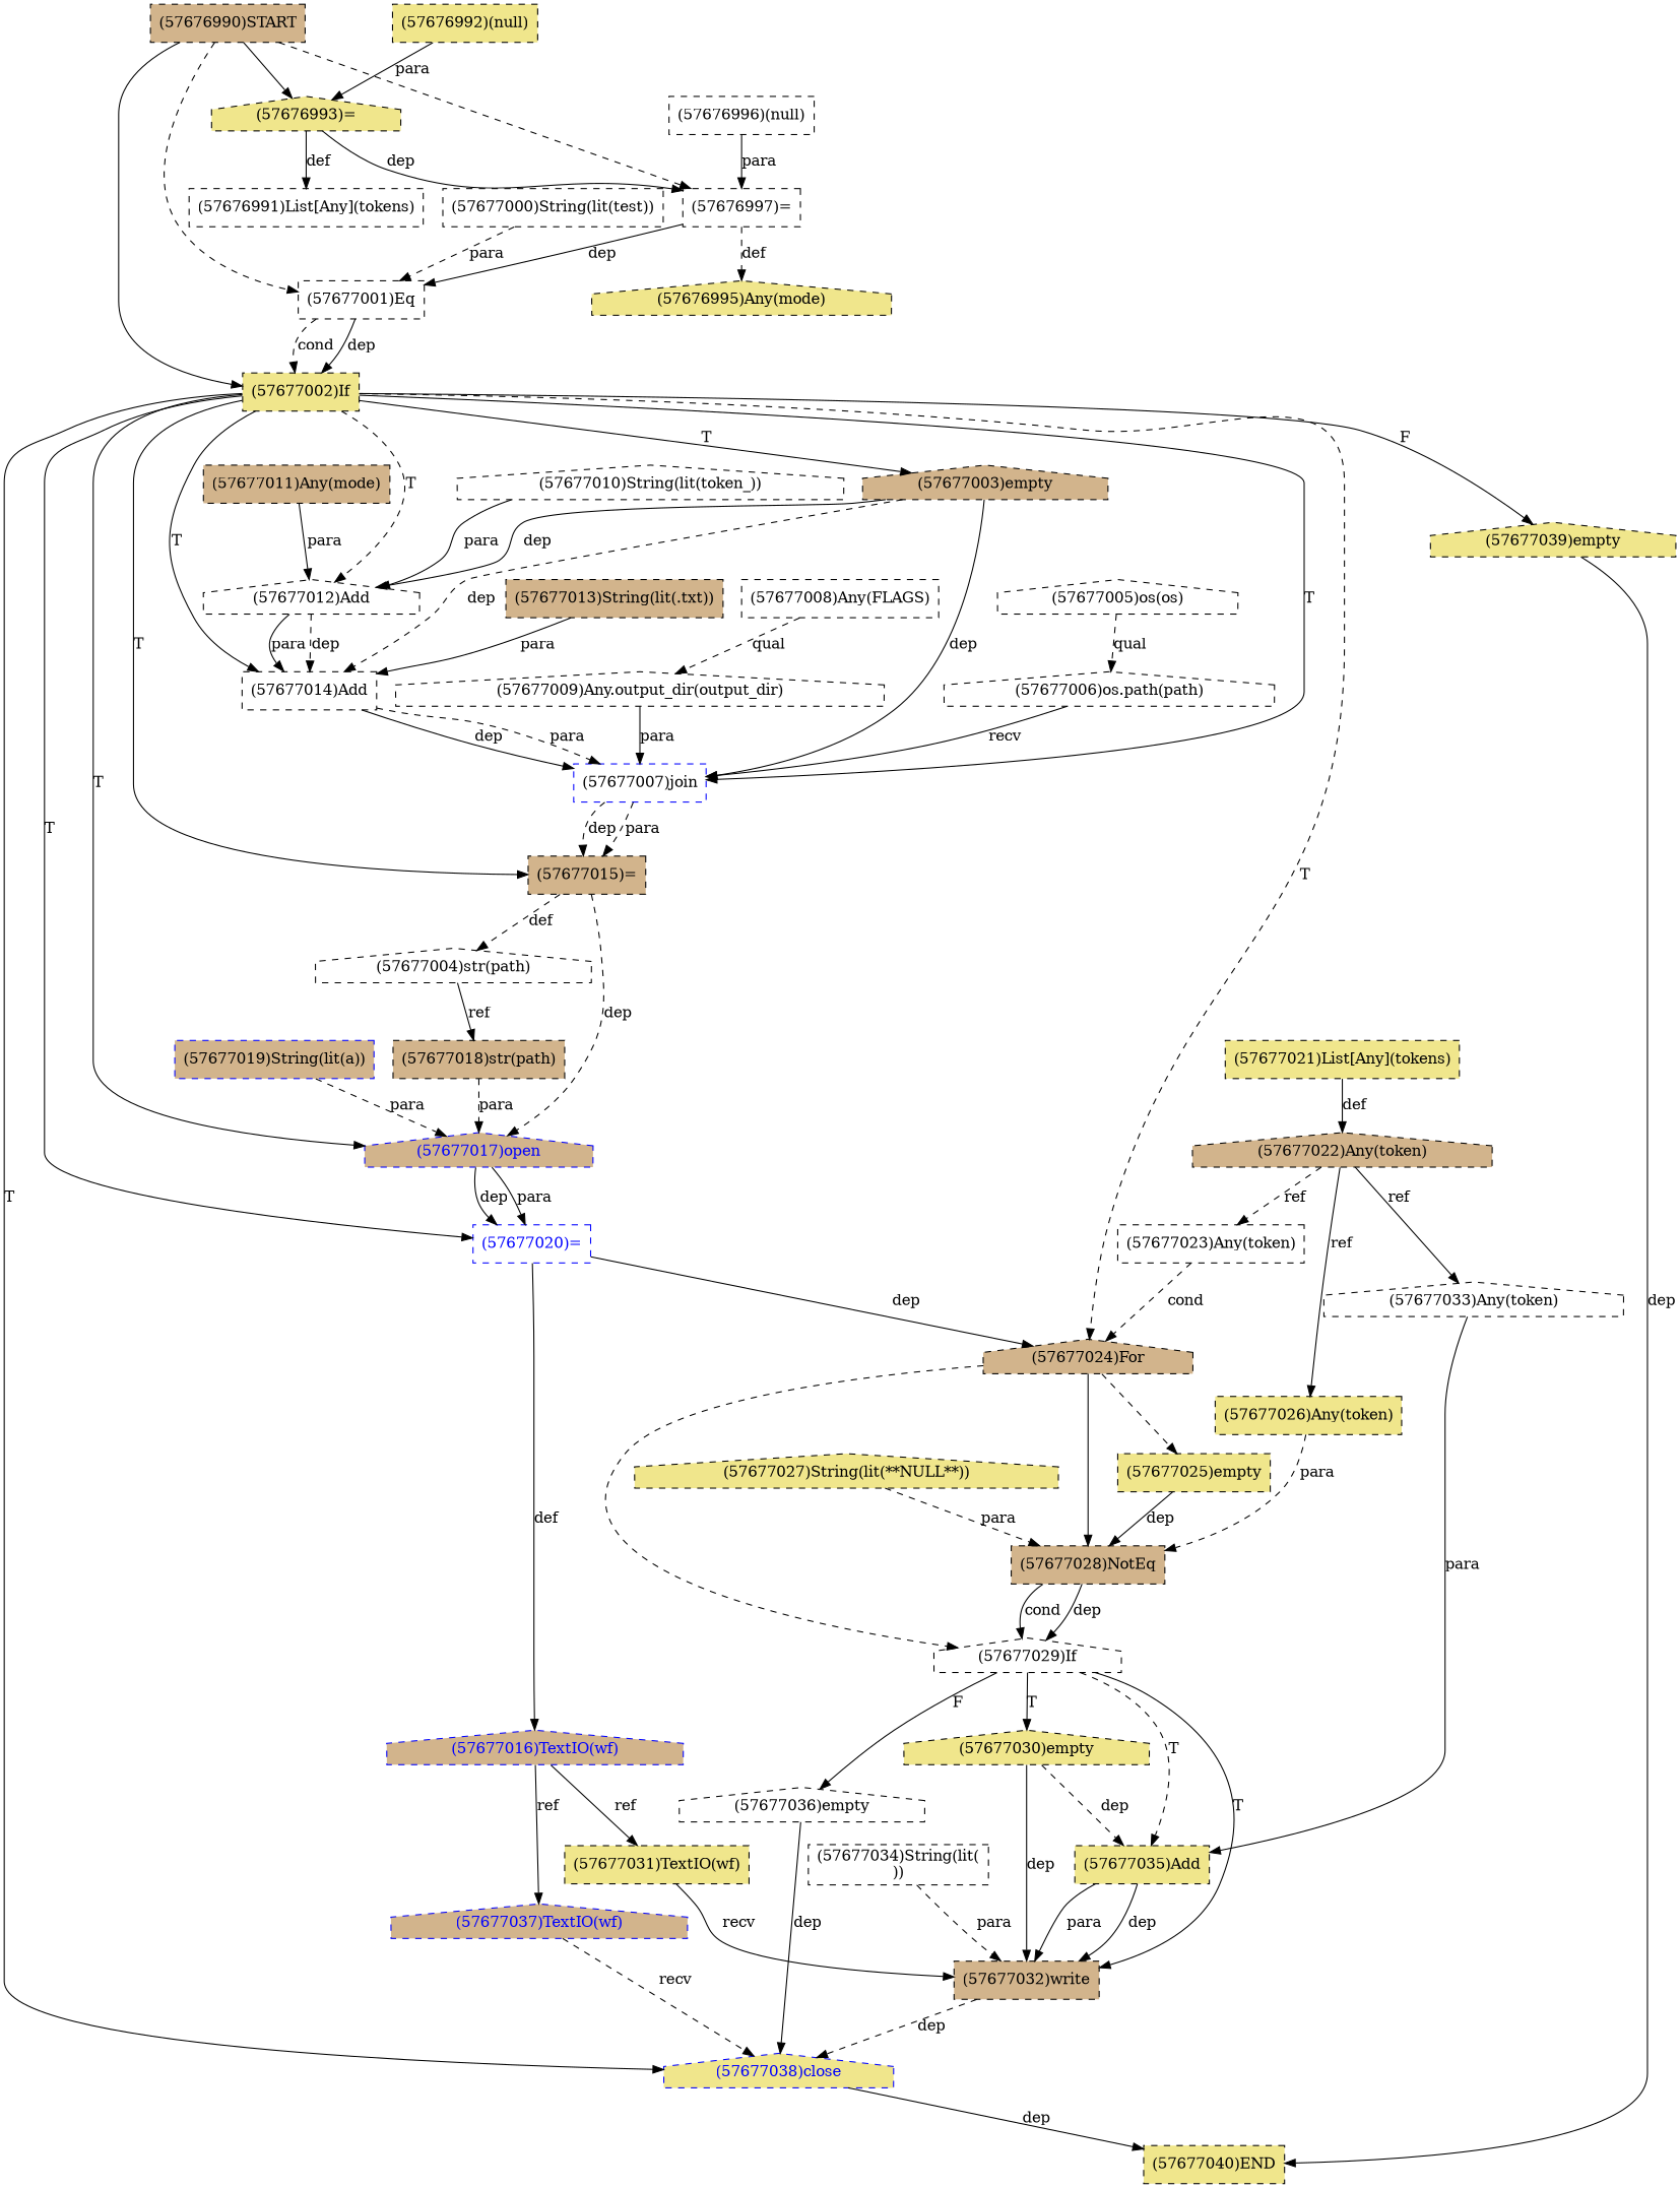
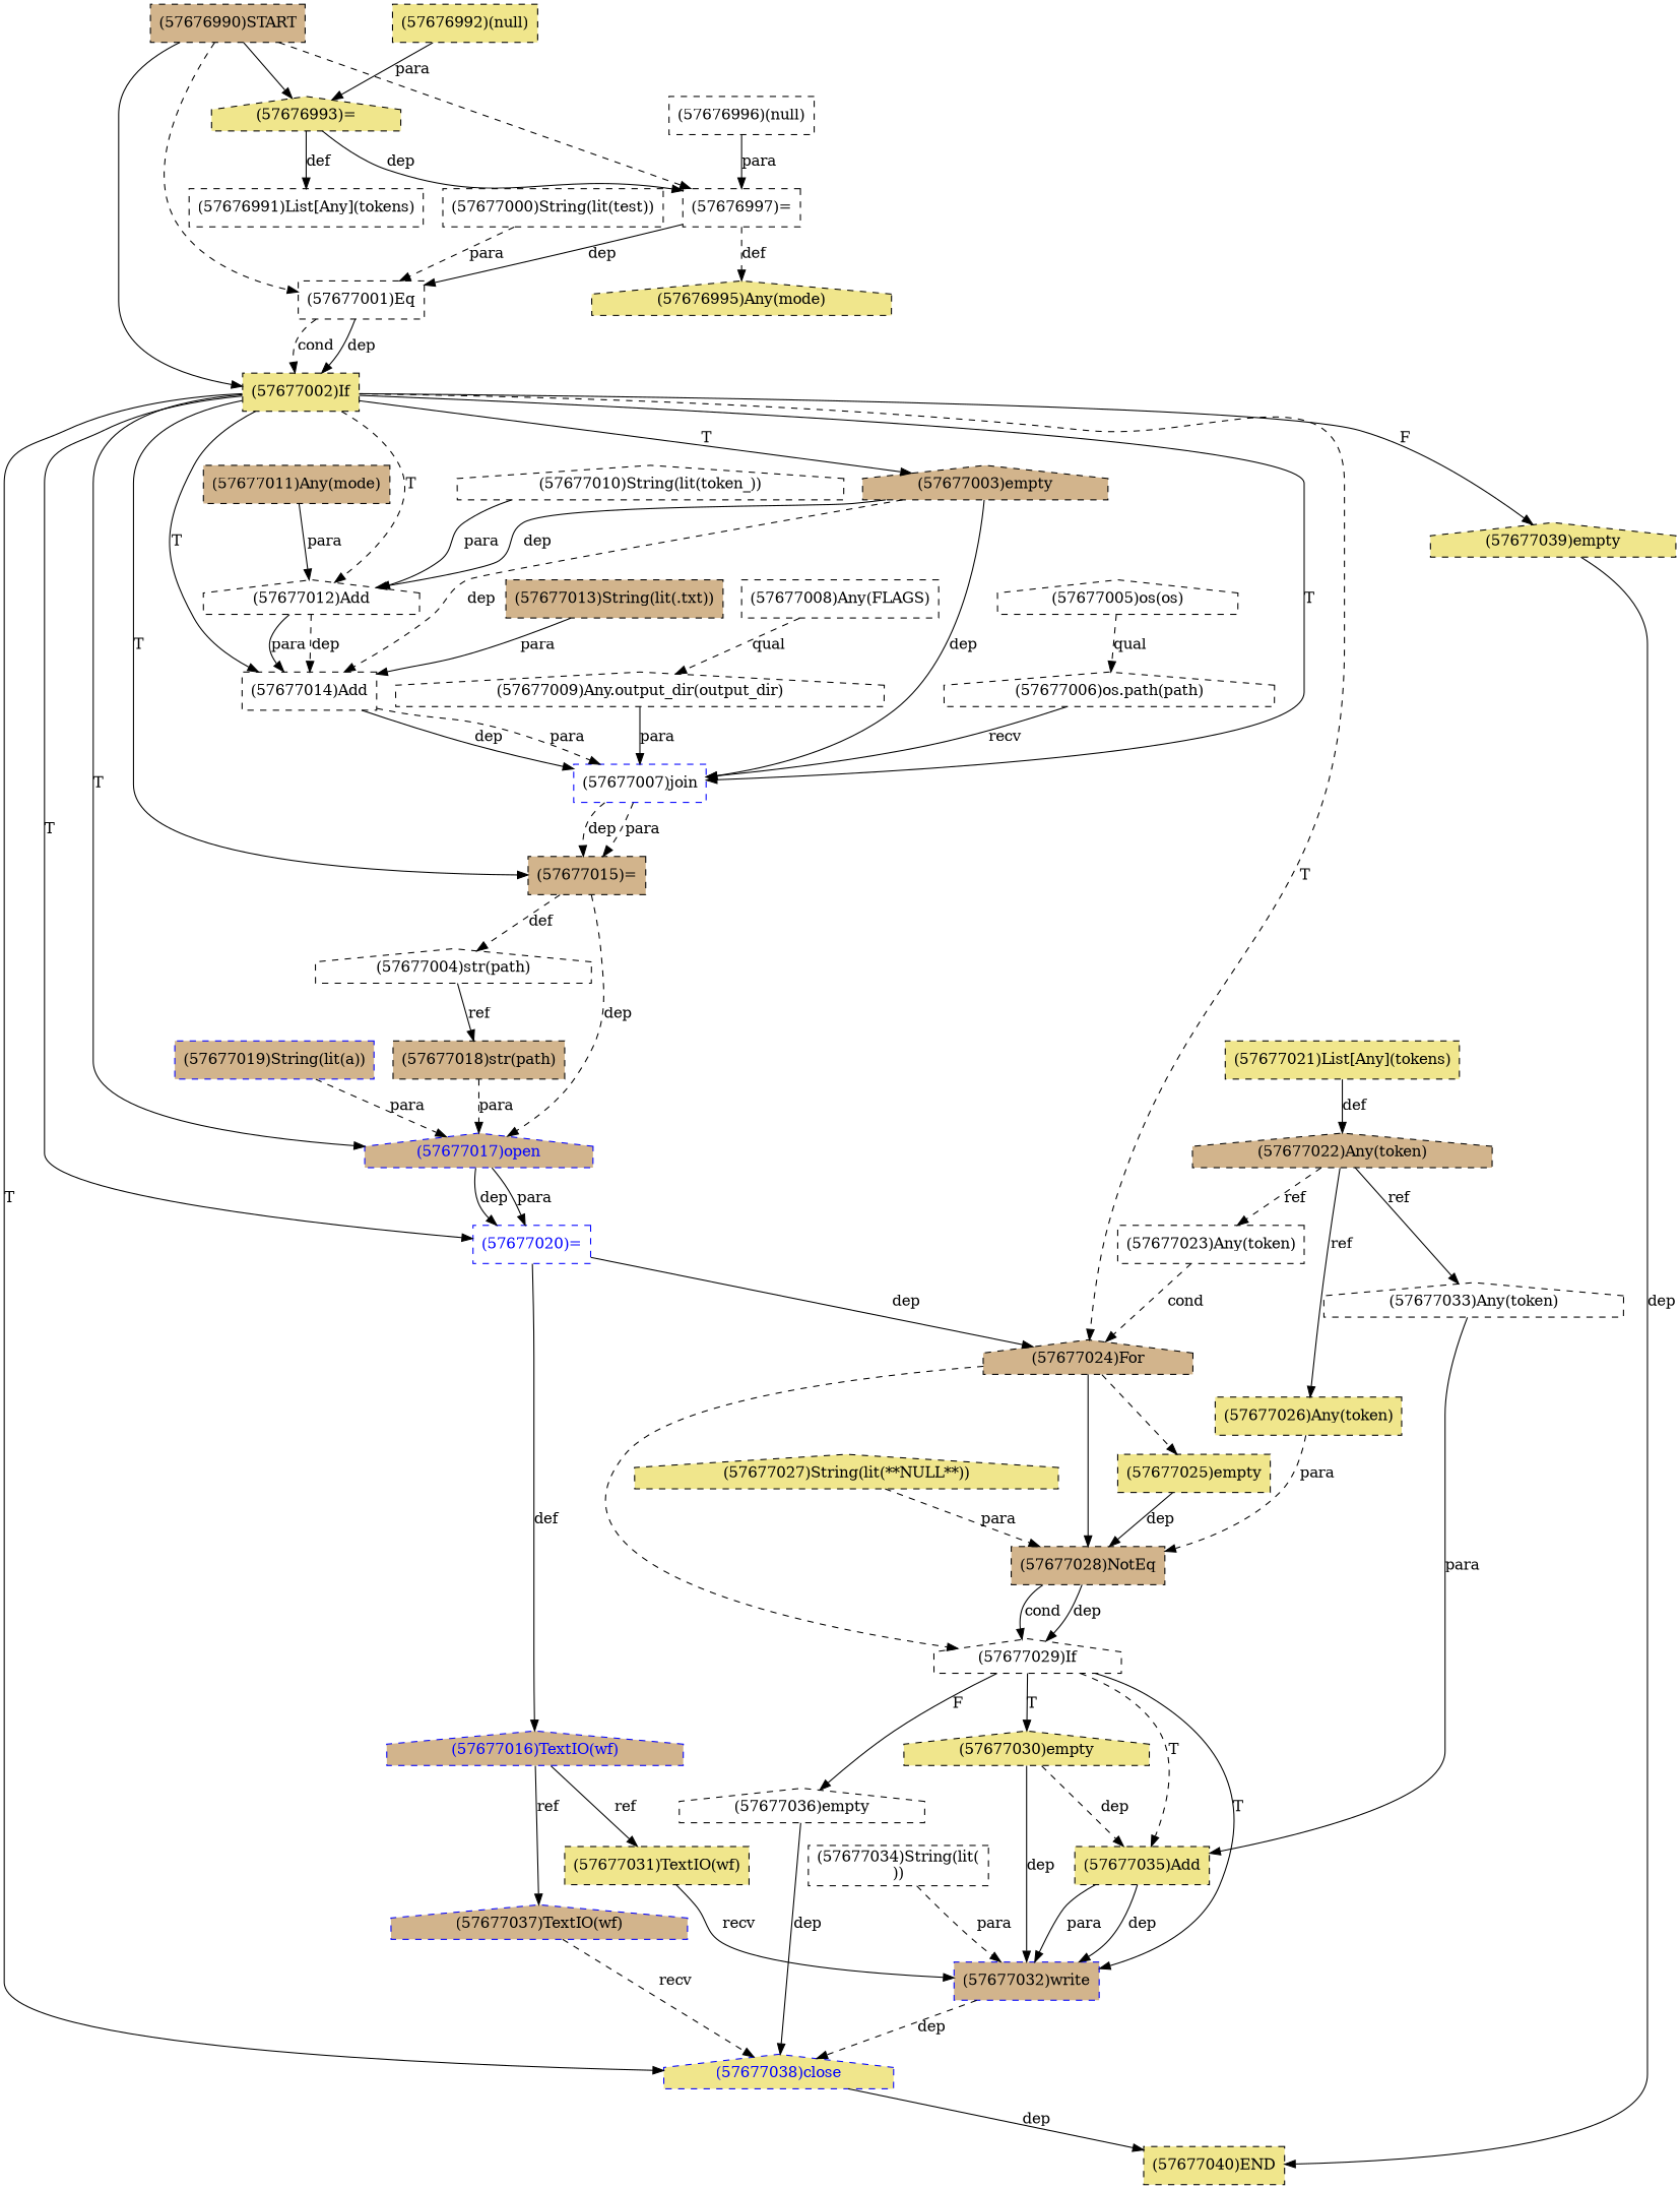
  digraph {
    node [fillcolor=white shape=box style="dashed,filled"]
    edge [style=solid]
    n1 [label="(57677005)os(os)" shape=house]
    n2 [label="(57677006)os.path(path)" shape=house]
    n3 [color=blue label="(57677007)join"]
    n4 [label="(57677012)Add" shape=house]
    n5 [label="(57677014)Add"]
    n6 [fillcolor=tan label="(57676990)START"]
    n7 [fillcolor=khaki label="(57676993)=" shape=house]
    n8 [label="(57677001)Eq"]
    n9 [label="(57676997)="]
    n10 [fillcolor=khaki label="(57677002)If"]
    n11 [label="(57676991)List[Any](tokens)"]
    n12 [fillcolor=khaki label="(57676995)Any(mode)" shape=house]
    n13 [color=blue fillcolor=khaki fontcolor=blue label="(57677038)close" shape=house]
    n14 [fillcolor=tan label="(57677015)="]
    n15 [color=blue fillcolor=tan fontcolor=blue label="(57677017)open" shape=house]
    n16 [fillcolor=tan label="(57677024)For" shape=house]
    n17 [color=blue fontcolor=blue label="(57677020)="]
    n18 [fillcolor=tan label="(57677003)empty" shape=house]
    n19 [fillcolor=khaki label="(57677039)empty" shape=house]
    n20 [label="(57677033)Any(token)" shape=house]
    n21 [fillcolor=khaki label="(57677035)Add"]
-   n22 [fillcolor=tan label="(57677032)write"]
-   n23 [color=blue fillcolor=tan fontcolor=blue label="(57677037)TextIO(wf)" shape=house]
+   n22 [fillcolor=tan label="(57677032)write" color=blue]
+   n23 [color=blue fillcolor=tan fontcolor=black label="(57677037)TextIO(wf)" shape=house]
    n24 [fillcolor=khaki label="(57677040)END"]
    n25 [label="(57677004)str(path)" shape=house]
    n26 [fillcolor=tan label="(57677018)str(path)"]
    n27 [label="(57677023)Any(token)"]
    n28 [fillcolor=tan label="(57677028)NotEq"]
    n29 [fillcolor=khaki label="(57677025)empty"]
    n30 [label="(57677029)If" shape=house]
    n31 [fillcolor=tan label="(57677013)String(lit(.txt))"]
    n32 [fillcolor=tan label="(57677011)Any(mode)"]
    n33 [fillcolor=tan label="(57677022)Any(token)" shape=house]
    n34 [fillcolor=khaki label="(57677026)Any(token)"]
    n35 [label="(57677036)empty" shape=house]
    n36 [color=blue fillcolor=tan fontcolor=black label="(57677019)String(lit(a))"]
    n37 [color=blue fillcolor=tan fontcolor=blue label="(57677016)TextIO(wf)" shape=house]
    n38 [label="(57677010)String(lit(token_))" shape=house]
    n39 [label="(57677008)Any(FLAGS)"]
    n40 [label="(57677009)Any.output_dir(output_dir)" shape=house]
    n41 [fillcolor=khaki label="(57677021)List[Any](tokens)"]
    n42 [fillcolor=khaki label="(57677031)TextIO(wf)"]
    n43 [fillcolor=khaki label="(57677027)String(lit(**NULL**))" shape=house]
    n44 [label="(57677000)String(lit(test))"]
    n45 [label="(57676996)(null)"]
    n46 [fillcolor=khaki label="(57677030)empty" shape=house]
    n47 [fillcolor=khaki label="(57676992)(null)"]
    n48 [label="(57677034)String(lit(\n))"]
    n1 -> n2 [label=qual style=dashed]
    n2 -> n3 [label=recv]
    n3 -> n14 [label=dep style=dashed]
    n3 -> n14 [label=para style=dashed]
    n4 -> n5 [label=dep style=dashed]
    n4 -> n5 [label=para]
    n5 -> n3 [label=dep]
    n5 -> n3 [label=para style=dashed]
    n6 -> n7
    n6 -> n8 [style=dashed]
    n6 -> n9 [style=dashed]
    n6 -> n10
    n7 -> n9 [label=dep]
    n7 -> n11 [label=def]
    n8 -> n10 [label=dep]
    n8 -> n10 [label=cond style=dashed]
    n9 -> n8 [label=dep]
    n9 -> n12 [label=def style=dashed]
    n10 -> n3 [label=T]
    n10 -> n4 [label=T style=dashed]
    n10 -> n5 [label=T]
    n10 -> n13 [label=T]
    n10 -> n14 [label=T]
    n10 -> n15 [label=T]
    n10 -> n16 [label=T style=dashed]
    n10 -> n17 [label=T]
    n10 -> n18 [label=T]
    n10 -> n19 [label=F]
    n13 -> n24 [label=dep]
    n14 -> n15 [label=dep style=dashed]
    n14 -> n25 [label=def style=dashed]
    n15 -> n17 [label=dep]
    n15 -> n17 [label=para]
    n16 -> n28
    n16 -> n29 [style=dashed]
    n16 -> n30 [style=dashed]
    n17 -> n16 [label=dep]
    n17 -> n37 [label=def]
    n18 -> n3 [label=dep]
    n18 -> n4 [label=dep]
    n18 -> n5 [label=dep style=dashed]
    n19 -> n24 [label=dep]
    n20 -> n21 [label=para]
    n21 -> n22 [label=dep]
    n21 -> n22 [label=para]
    n22 -> n13 [label=dep style=dashed]
    n23 -> n13 [label=recv style=dashed]
    n25 -> n26 [label=ref]
    n26 -> n15 [label=para style=dashed]
    n27 -> n16 [label=cond style=dashed]
    n28 -> n30 [label=dep]
    n28 -> n30 [label=cond]
    n29 -> n28 [label=dep]
    n30 -> n21 [label=T style=dashed]
    n30 -> n22 [label=T]
    n30 -> n35 [label=F]
    n30 -> n46 [label=T]
    n31 -> n5 [label=para]
    n32 -> n4 [label=para]
    n33 -> n20 [label=ref]
    n33 -> n27 [label=ref style=dashed]
    n33 -> n34 [label=ref]
    n34 -> n28 [label=para style=dashed]
    n35 -> n13 [label=dep]
    n36 -> n15 [label=para style=dashed]
    n37 -> n23 [label=ref]
    n37 -> n42 [label=ref]
    n38 -> n4 [label=para]
    n39 -> n40 [label=qual style=dashed]
    n40 -> n3 [label=para]
    n41 -> n33 [label=def]
    n42 -> n22 [label=recv]
    n43 -> n28 [label=para style=dashed]
    n44 -> n8 [label=para style=dashed]
    n45 -> n9 [label=para]
    n46 -> n21 [label=dep style=dashed]
    n46 -> n22 [label=dep]
    n47 -> n7 [label=para]
    n48 -> n22 [label=para style=dashed]
  }
